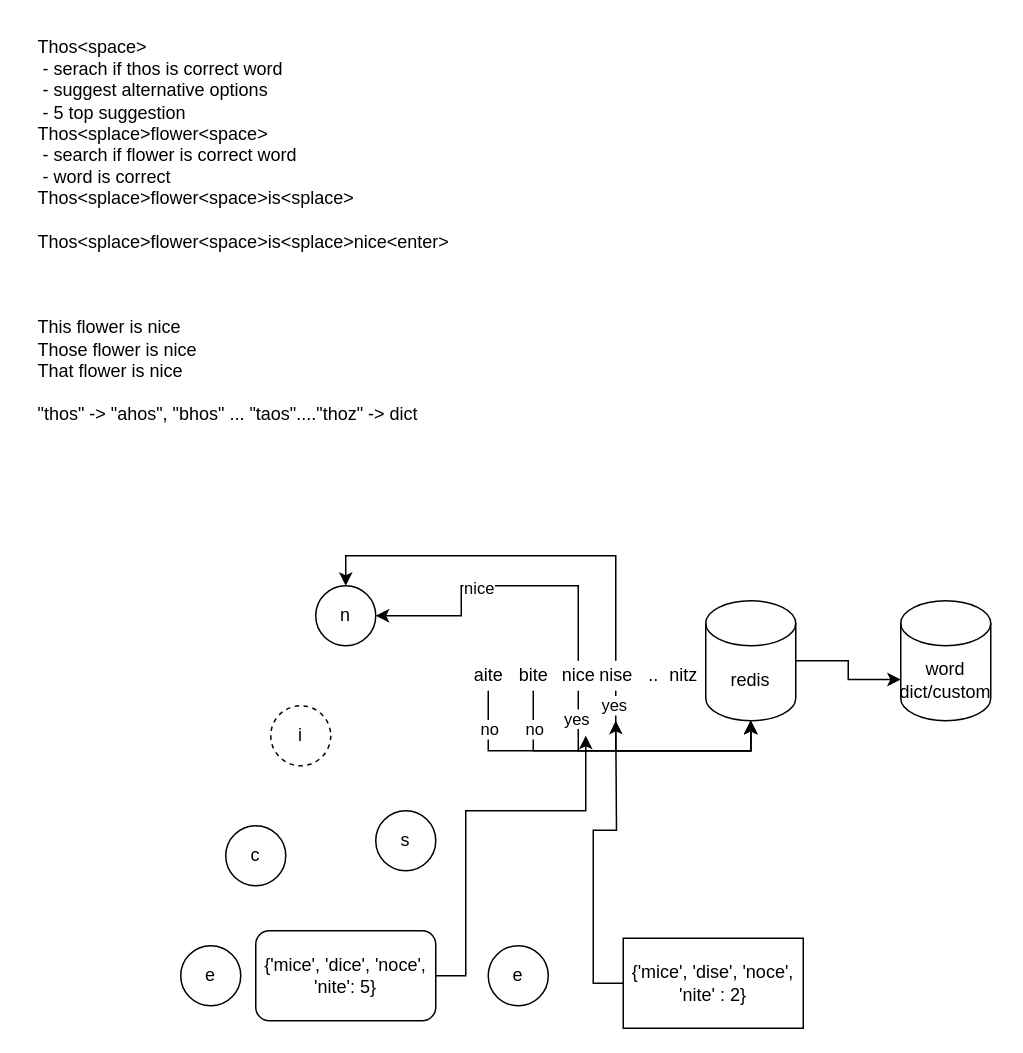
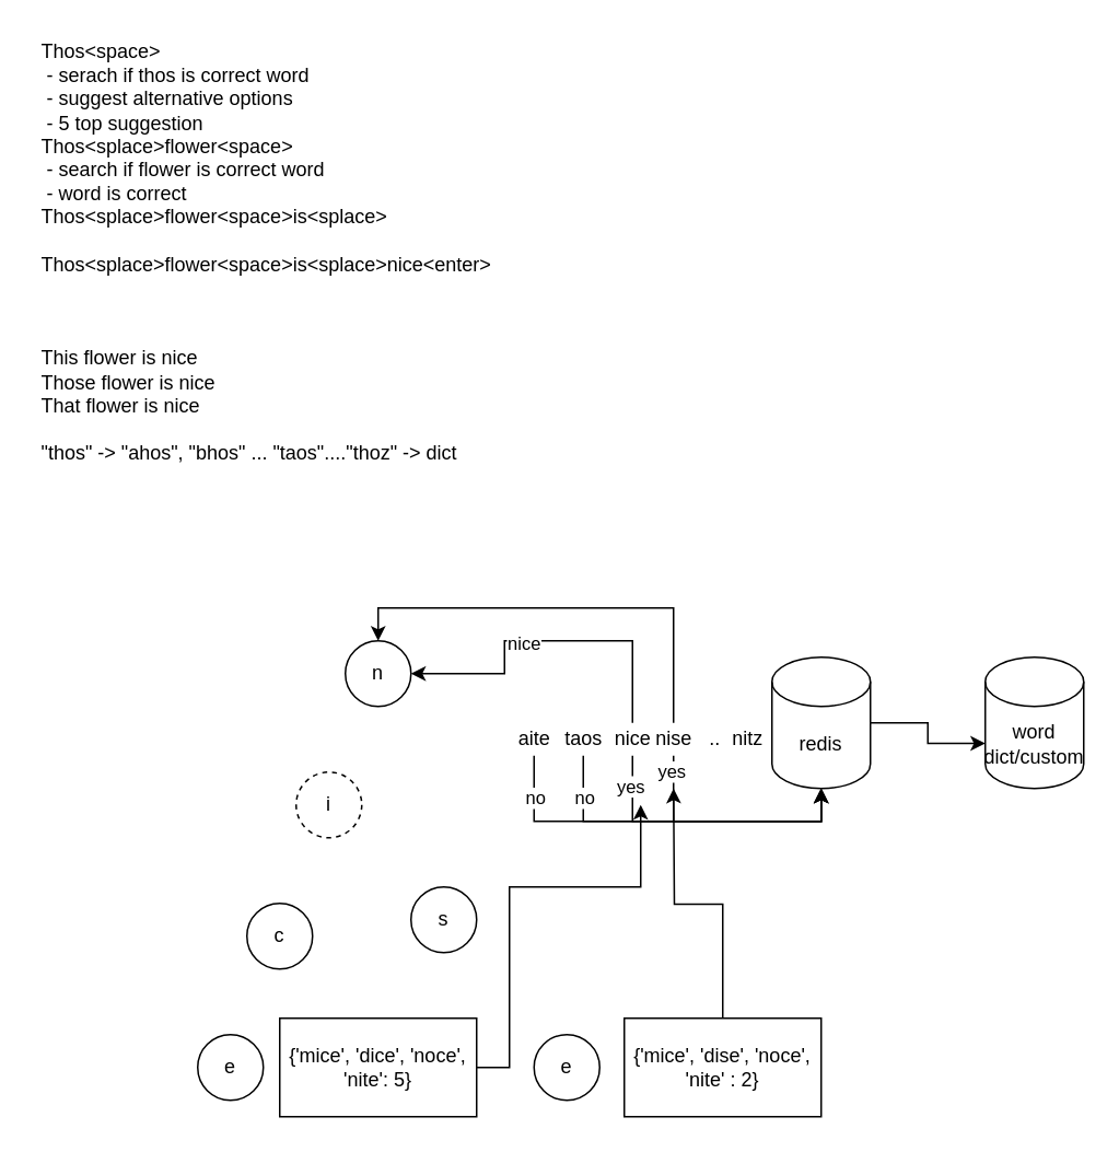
  <mxCell id="0" />
  <mxCell id="1" parent="0" />
  <mxCell id="2" value="&lt;br&gt;Thos&amp;lt;space&amp;gt;&lt;br&gt;&amp;nbsp;- serach if thos is correct word&lt;br&gt;&amp;nbsp;- suggest alternative options&lt;br&gt;&amp;nbsp;- 5 top suggestion&amp;nbsp;&lt;br&gt;Thos&amp;lt;splace&amp;gt;flower&amp;lt;space&amp;gt;&lt;br&gt;&amp;nbsp;- search if flower is correct word&lt;br&gt;&amp;nbsp;- word is correct&amp;nbsp;&amp;nbsp;&lt;br&gt;Thos&amp;lt;splace&amp;gt;flower&amp;lt;space&amp;gt;is&amp;lt;splace&amp;gt;&lt;br&gt;&lt;br&gt;Thos&amp;lt;splace&amp;gt;flower&amp;lt;space&amp;gt;is&amp;lt;splace&amp;gt;nice&amp;lt;enter&amp;gt;&lt;br&gt;&lt;br&gt;&lt;br&gt;&lt;br&gt;This flower is nice&lt;br&gt;Those flower is nice&lt;br&gt;That flower is nice&lt;br&gt;&lt;br&gt;&quot;thos&quot; -&amp;gt; &quot;ahos&quot;, &quot;bhos&quot; ... &quot;taos&quot;....&quot;thoz&quot; -&amp;gt; dict&lt;br&gt;&lt;br&gt;&lt;br&gt;" style="text;html=1;strokeColor=none;fillColor=none;spacing=5;spacingTop=-20;whiteSpace=wrap;overflow=hidden;rounded=0;" vertex="1" parent="1"><mxGeometry x="20" y="20" width="370" height="380" as="geometry" /></mxCell>
  <mxCell id="3" value="n" style="ellipse;whiteSpace=wrap;html=1;aspect=fixed;" vertex="1" parent="1"><mxGeometry x="210" y="390" width="40" height="40" as="geometry" /></mxCell>
  <mxCell id="4" value="i" style="ellipse;whiteSpace=wrap;html=1;aspect=fixed;dashed=1;" vertex="1" parent="1"><mxGeometry x="180" y="470" width="40" height="40" as="geometry" /></mxCell>
  <mxCell id="5" value="c" style="ellipse;whiteSpace=wrap;html=1;aspect=fixed;" vertex="1" parent="1"><mxGeometry x="150" y="550" width="40" height="40" as="geometry" /></mxCell>
  <mxCell id="6" value="e" style="ellipse;whiteSpace=wrap;html=1;aspect=fixed;" vertex="1" parent="1"><mxGeometry x="120" y="630" width="40" height="40" as="geometry" /></mxCell>
  <mxCell id="7" style="edgeStyle=orthogonalEdgeStyle;rounded=0;orthogonalLoop=1;jettySize=auto;html=1;" edge="1" parent="1" source="8"><mxGeometry relative="1" as="geometry"><mxPoint x="390" y="490" as="targetPoint" /><Array as="points"><mxPoint x="310" y="650" /><mxPoint x="310" y="540" /><mxPoint x="390" y="540" /></Array></mxGeometry></mxCell>
- <mxCell id="8" value="{'mice', 'dice', 'noce', 'nite': 5}" style="whiteSpace=wrap;html=1;rounded=1;" vertex="1" parent="1"><mxGeometry x="170" y="620" width="120" height="60" as="geometry" /></mxCell>
+ <mxCell id="8" value="{'mice', 'dice', 'noce', 'nite': 5}" style="rounded=0;whiteSpace=wrap;html=1;" vertex="1" parent="1"><mxGeometry x="170" y="620" width="120" height="60" as="geometry" /></mxCell>
  <mxCell id="9" value="s" style="ellipse;whiteSpace=wrap;html=1;aspect=fixed;" vertex="1" parent="1"><mxGeometry x="250" y="540" width="40" height="40" as="geometry" /></mxCell>
  <mxCell id="10" value="e" style="ellipse;whiteSpace=wrap;html=1;aspect=fixed;" vertex="1" parent="1"><mxGeometry x="325" y="630" width="40" height="40" as="geometry" /></mxCell>
  <mxCell id="11" style="edgeStyle=orthogonalEdgeStyle;rounded=0;orthogonalLoop=1;jettySize=auto;html=1;" edge="1" parent="1" source="12"><mxGeometry relative="1" as="geometry"><mxPoint x="410" y="480" as="targetPoint" /></mxGeometry></mxCell>
- <mxCell id="12" value="{'mice', 'dise', 'noce', 'nite' : 2}" style="rounded=0;whiteSpace=wrap;html=1;" vertex="1" parent="1"><mxGeometry x="415" y="625" width="120" height="60" as="geometry" /></mxCell>
+ <mxCell id="12" value="{'mice', 'dise', 'noce', 'nite' : 2}" style="rounded=0;whiteSpace=wrap;html=1;" vertex="1" parent="1"><mxGeometry x="380" y="620" width="120" height="60" as="geometry" /></mxCell>
  <mxCell id="13" style="edgeStyle=orthogonalEdgeStyle;rounded=0;orthogonalLoop=1;jettySize=auto;html=1;entryX=0.5;entryY=1;entryDx=0;entryDy=0;entryPerimeter=0;" edge="1" parent="1" source="15" target="27"><mxGeometry relative="1" as="geometry"><Array as="points"><mxPoint x="325" y="500" /><mxPoint x="500" y="500" /></Array></mxGeometry></mxCell>
  <mxCell id="14" value="no" style="edgeLabel;html=1;align=center;verticalAlign=middle;resizable=0;points=[];" vertex="1" connectable="0" parent="13"><mxGeometry x="-0.791" relative="1" as="geometry"><mxPoint as="offset" /></mxGeometry></mxCell>
  <mxCell id="15" value="aite" style="text;html=1;align=center;verticalAlign=middle;resizable=0;points=[];autosize=1;strokeColor=none;" vertex="1" parent="1"><mxGeometry x="310" y="440" width="30" height="20" as="geometry" /></mxCell>
  <mxCell id="16" style="edgeStyle=orthogonalEdgeStyle;rounded=0;orthogonalLoop=1;jettySize=auto;html=1;" edge="1" parent="1" source="18"><mxGeometry relative="1" as="geometry"><mxPoint x="500" y="480" as="targetPoint" /><Array as="points"><mxPoint x="355" y="500" /><mxPoint x="500" y="500" /></Array></mxGeometry></mxCell>
  <mxCell id="17" value="no" style="edgeLabel;html=1;align=center;verticalAlign=middle;resizable=0;points=[];" vertex="1" connectable="0" parent="16"><mxGeometry x="-0.76" relative="1" as="geometry"><mxPoint as="offset" /></mxGeometry></mxCell>
- <mxCell id="18" value="bite" style="text;html=1;align=center;verticalAlign=middle;resizable=0;points=[];autosize=1;strokeColor=none;" vertex="1" parent="1"><mxGeometry x="340" y="440" width="30" height="20" as="geometry" /></mxCell>
+ <mxCell id="18" value="taos" style="text;html=1;align=center;verticalAlign=middle;resizable=0;points=[];autosize=1;strokeColor=none;" vertex="1" parent="1"><mxGeometry x="340" y="440" width="30" height="20" as="geometry" /></mxCell>
  <mxCell id="19" style="edgeStyle=orthogonalEdgeStyle;rounded=0;orthogonalLoop=1;jettySize=auto;html=1;entryX=1;entryY=0.5;entryDx=0;entryDy=0;" edge="1" parent="1" source="23" target="3"><mxGeometry relative="1" as="geometry"><Array as="points"><mxPoint x="385" y="390" /><mxPoint x="307" y="390" /><mxPoint x="307" y="410" /></Array></mxGeometry></mxCell>
  <mxCell id="20" value="nice" style="edgeLabel;html=1;align=center;verticalAlign=middle;resizable=0;points=[];" vertex="1" connectable="0" parent="19"><mxGeometry x="0.143" y="1" relative="1" as="geometry"><mxPoint as="offset" /></mxGeometry></mxCell>
  <mxCell id="21" style="edgeStyle=orthogonalEdgeStyle;rounded=0;orthogonalLoop=1;jettySize=auto;html=1;entryX=0.5;entryY=1;entryDx=0;entryDy=0;entryPerimeter=0;" edge="1" parent="1" source="23" target="27"><mxGeometry relative="1" as="geometry"><Array as="points"><mxPoint x="385" y="500" /><mxPoint x="500" y="500" /></Array></mxGeometry></mxCell>
  <mxCell id="22" value="yes" style="edgeLabel;html=1;align=center;verticalAlign=middle;resizable=0;points=[];" vertex="1" connectable="0" parent="21"><mxGeometry x="-0.798" y="-2" relative="1" as="geometry"><mxPoint as="offset" /></mxGeometry></mxCell>
  <mxCell id="23" value="nice" style="text;html=1;align=center;verticalAlign=middle;resizable=0;points=[];autosize=1;strokeColor=none;" vertex="1" parent="1"><mxGeometry x="365" y="440" width="40" height="20" as="geometry" /></mxCell>
  <mxCell id="24" value="nitz" style="text;html=1;align=center;verticalAlign=middle;resizable=0;points=[];autosize=1;strokeColor=none;" vertex="1" parent="1"><mxGeometry x="440" y="440" width="30" height="20" as="geometry" /></mxCell>
  <mxCell id="25" value="word&lt;br&gt;dict/custom" style="shape=cylinder3;whiteSpace=wrap;html=1;boundedLbl=1;backgroundOutline=1;size=15;" vertex="1" parent="1"><mxGeometry x="600" y="400" width="60" height="80" as="geometry" /></mxCell>
  <mxCell id="26" style="edgeStyle=orthogonalEdgeStyle;rounded=0;orthogonalLoop=1;jettySize=auto;html=1;entryX=0;entryY=0;entryDx=0;entryDy=52.5;entryPerimeter=0;" edge="1" parent="1" source="27" target="25"><mxGeometry relative="1" as="geometry" /></mxCell>
  <mxCell id="27" value="redis" style="shape=cylinder3;whiteSpace=wrap;html=1;boundedLbl=1;backgroundOutline=1;size=15;" vertex="1" parent="1"><mxGeometry x="470" y="400" width="60" height="80" as="geometry" /></mxCell>
  <mxCell id="28" style="edgeStyle=orthogonalEdgeStyle;rounded=0;orthogonalLoop=1;jettySize=auto;html=1;entryX=0.5;entryY=1;entryDx=0;entryDy=0;entryPerimeter=0;" edge="1" parent="1" source="31" target="27"><mxGeometry relative="1" as="geometry"><Array as="points"><mxPoint x="410" y="500" /><mxPoint x="500" y="500" /></Array></mxGeometry></mxCell>
  <mxCell id="29" value="yes" style="edgeLabel;html=1;align=center;verticalAlign=middle;resizable=0;points=[];" vertex="1" connectable="0" parent="28"><mxGeometry x="-0.884" y="-2" relative="1" as="geometry"><mxPoint as="offset" /></mxGeometry></mxCell>
  <mxCell id="30" style="edgeStyle=orthogonalEdgeStyle;rounded=0;orthogonalLoop=1;jettySize=auto;html=1;entryX=0.5;entryY=0;entryDx=0;entryDy=0;" edge="1" parent="1" source="31" target="3"><mxGeometry relative="1" as="geometry"><Array as="points"><mxPoint x="410" y="370" /><mxPoint x="230" y="370" /></Array></mxGeometry></mxCell>
  <mxCell id="31" value="nise" style="text;html=1;align=center;verticalAlign=middle;resizable=0;points=[];autosize=1;strokeColor=none;" vertex="1" parent="1"><mxGeometry x="390" y="440" width="40" height="20" as="geometry" /></mxCell>
  <mxCell id="32" value=".." style="text;html=1;align=center;verticalAlign=middle;resizable=0;points=[];autosize=1;strokeColor=none;" vertex="1" parent="1"><mxGeometry x="425" y="440" width="20" height="20" as="geometry" /></mxCell>
